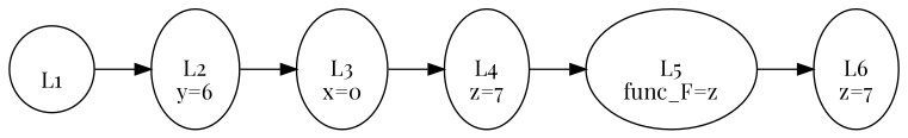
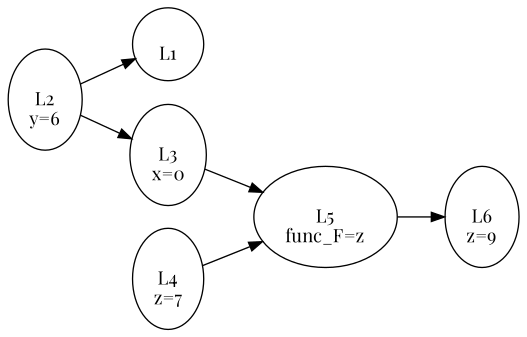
  digraph {
    fontname="Playfair Display"
    rankdir=LR
    node [fontname="Playfair Display"]
    edge [fontname="Playfair Display"]
    n1 [label="\nL1\n"]
    n2 [label="\nL2\ny=6\n"]
    n3 [label="\nL3\nx=0\n"]
    n4 [label="\nL4\nz=7\n"]
    n5 [label="\nL5\nfunc_F=z\n"]
-   n6 [label="\nL6\nz=7\n"]
-   n1 -> n2
+   n6 [label="\nL6\nz=9\n"]
+   n2 -> n1
    n2 -> n3
-   n3 -> n4
+   n3 -> n5
    n4 -> n5
    n5 -> n6
  }
